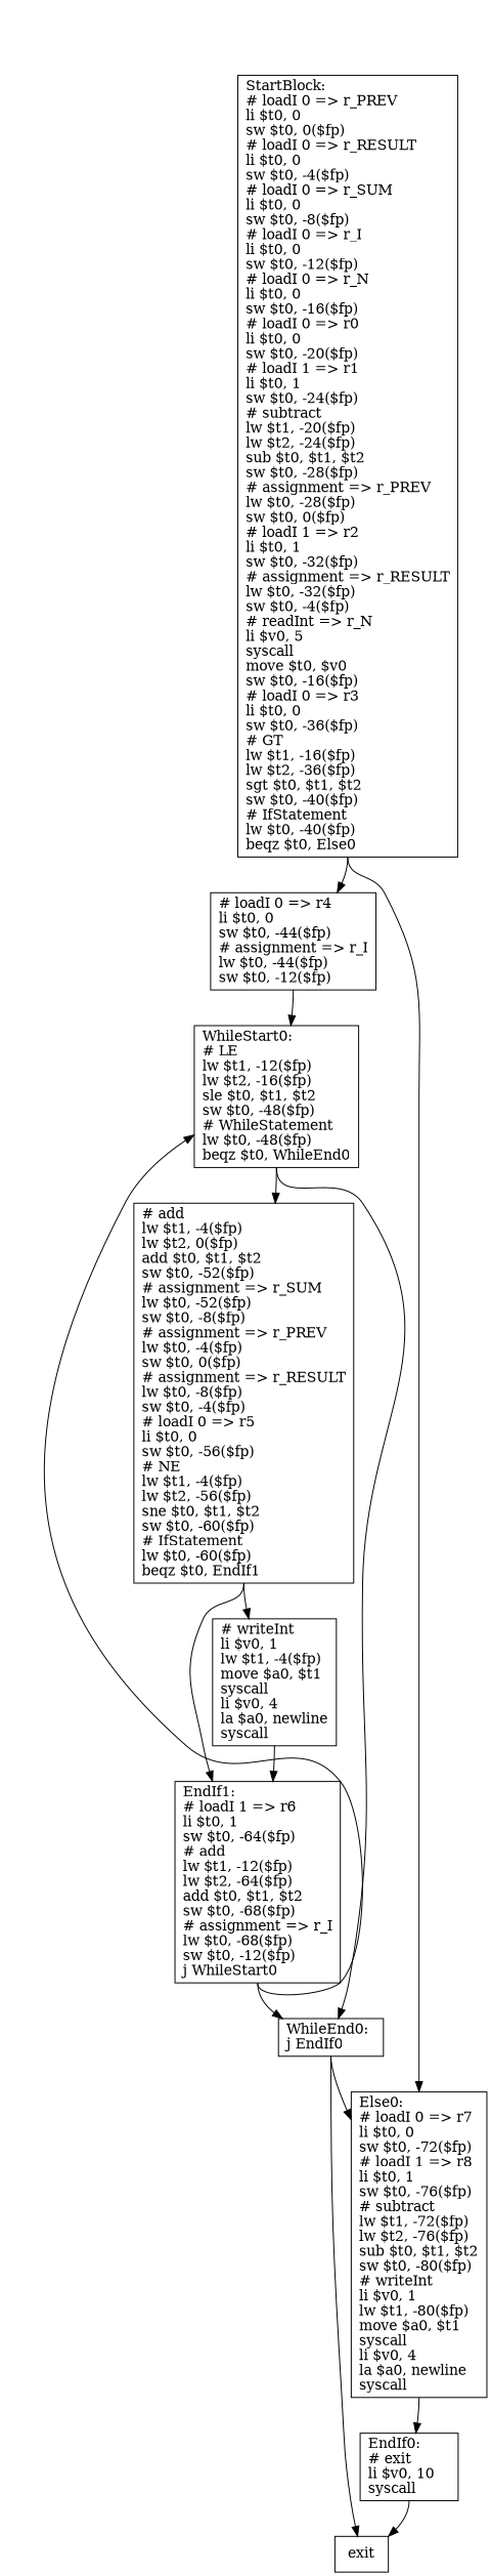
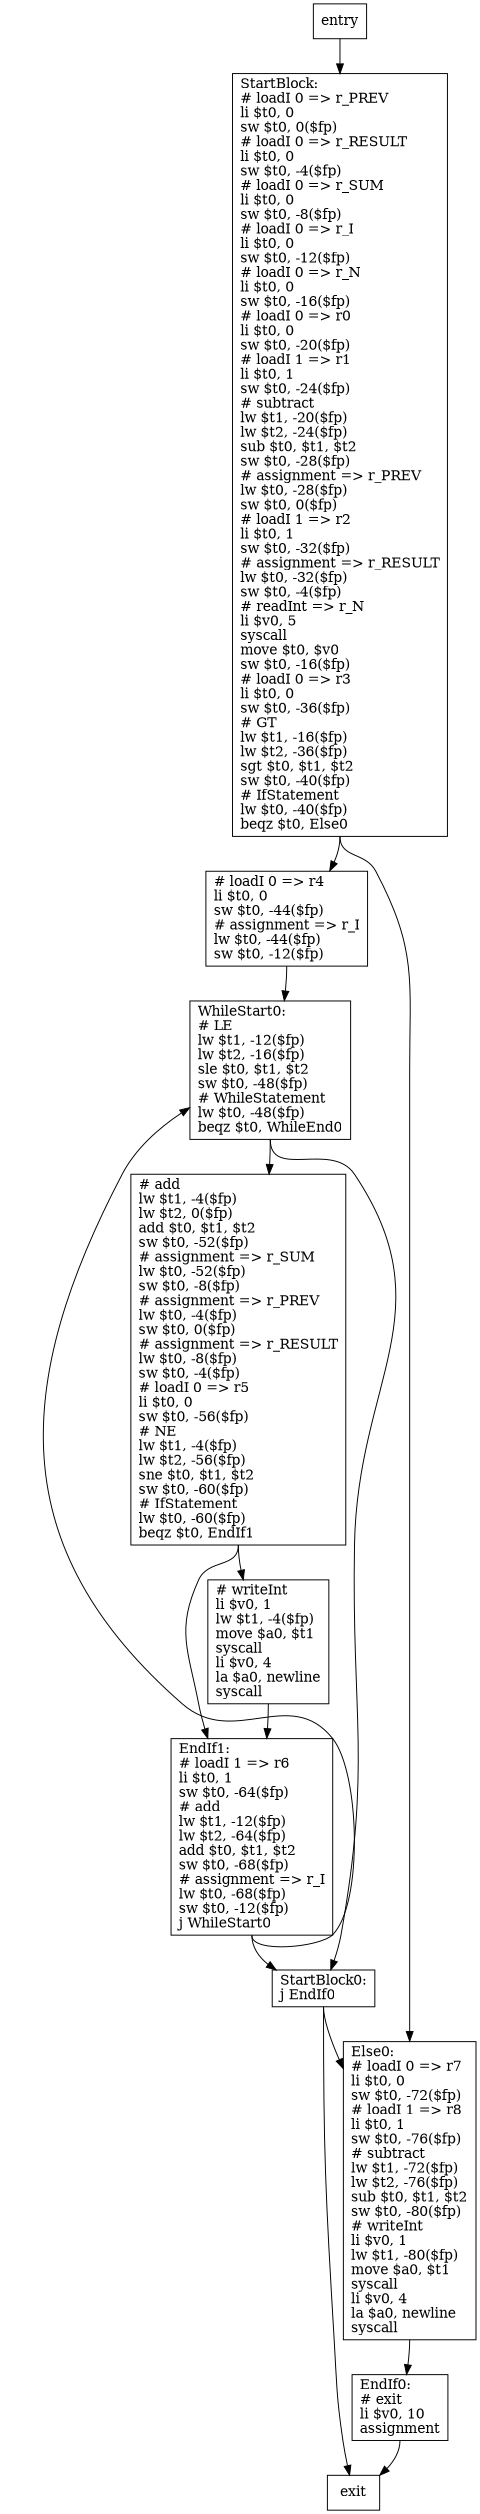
  digraph {
    node [fillcolor=white shape=box style=filled]
    edge [tailport=s]
    n1 [label="StartBlock:\l# loadI 0 => r_PREV\lli $t0, 0\lsw $t0, 0($fp)\l# loadI 0 => r_RESULT\lli $t0, 0\lsw $t0, -4($fp)\l# loadI 0 => r_SUM\lli $t0, 0\lsw $t0, -8($fp)\l# loadI 0 => r_I\lli $t0, 0\lsw $t0, -12($fp)\l# loadI 0 => r_N\lli $t0, 0\lsw $t0, -16($fp)\l# loadI 0 => r0\lli $t0, 0\lsw $t0, -20($fp)\l# loadI 1 => r1\lli $t0, 1\lsw $t0, -24($fp)\l# subtract\llw $t1, -20($fp)\llw $t2, -24($fp)\lsub $t0, $t1, $t2\lsw $t0, -28($fp)\l# assignment => r_PREV\llw $t0, -28($fp)\lsw $t0, 0($fp)\l# loadI 1 => r2\lli $t0, 1\lsw $t0, -32($fp)\l# assignment => r_RESULT\llw $t0, -32($fp)\lsw $t0, -4($fp)\l# readInt => r_N\lli $v0, 5\lsyscall\lmove $t0, $v0\lsw $t0, -16($fp)\l# loadI 0 => r3\lli $t0, 0\lsw $t0, -36($fp)\l# GT\llw $t1, -16($fp)\llw $t2, -36($fp)\lsgt $t0, $t1, $t2\lsw $t0, -40($fp)\l# IfStatement\llw $t0, -40($fp)\lbeqz $t0, Else0\l"]
    n2 [label="# loadI 0 => r4\lli $t0, 0\lsw $t0, -44($fp)\l# assignment => r_I\llw $t0, -44($fp)\lsw $t0, -12($fp)\l"]
    n3 [label="Else0:\l# loadI 0 => r7\lli $t0, 0\lsw $t0, -72($fp)\l# loadI 1 => r8\lli $t0, 1\lsw $t0, -76($fp)\l# subtract\llw $t1, -72($fp)\llw $t2, -76($fp)\lsub $t0, $t1, $t2\lsw $t0, -80($fp)\l# writeInt\lli $v0, 1\llw $t1, -80($fp)\lmove $a0, $t1\lsyscall\lli $v0, 4\lla $a0, newline\lsyscall\l"]
    n4 [label="WhileStart0:\l# LE\llw $t1, -12($fp)\llw $t2, -16($fp)\lsle $t0, $t1, $t2\lsw $t0, -48($fp)\l# WhileStatement\llw $t0, -48($fp)\lbeqz $t0, WhileEnd0\l"]
-   n5 [label="EndIf0:\l# exit\lli $v0, 10\lsyscall\l"]
+   n5 [label="EndIf0:\l# exit\lli $v0, 10\lassignment\l"]
    n6 [label="# add\llw $t1, -4($fp)\llw $t2, 0($fp)\ladd $t0, $t1, $t2\lsw $t0, -52($fp)\l# assignment => r_SUM\llw $t0, -52($fp)\lsw $t0, -8($fp)\l# assignment => r_PREV\llw $t0, -4($fp)\lsw $t0, 0($fp)\l# assignment => r_RESULT\llw $t0, -8($fp)\lsw $t0, -4($fp)\l# loadI 0 => r5\lli $t0, 0\lsw $t0, -56($fp)\l# NE\llw $t1, -4($fp)\llw $t2, -56($fp)\lsne $t0, $t1, $t2\lsw $t0, -60($fp)\l# IfStatement\llw $t0, -60($fp)\lbeqz $t0, EndIf1\l"]
-   n7 [label="WhileEnd0:\lj EndIf0\l"]
+   n7 [label="StartBlock0:\lj EndIf0\l"]
    n8 [label="# writeInt\lli $v0, 1\llw $t1, -4($fp)\lmove $a0, $t1\lsyscall\lli $v0, 4\lla $a0, newline\lsyscall\l"]
    n9 [label="EndIf1:\l# loadI 1 => r6\lli $t0, 1\lsw $t0, -64($fp)\l# add\llw $t1, -12($fp)\llw $t2, -64($fp)\ladd $t0, $t1, $t2\lsw $t0, -68($fp)\l# assignment => r_I\llw $t0, -68($fp)\lsw $t0, -12($fp)\lj WhileStart0\l"]
    exit
+   entry
    n1 -> n2
    n1 -> n3
    n2 -> n4
    n3 -> n5
    n4 -> n6
    n4 -> n7
    n5 -> exit
    n6 -> n8
    n6 -> n9
    n7 -> n3
    n7 -> exit
    n8 -> n9
    n9 -> n4
    n9 -> n7
+   entry -> n1
  }
